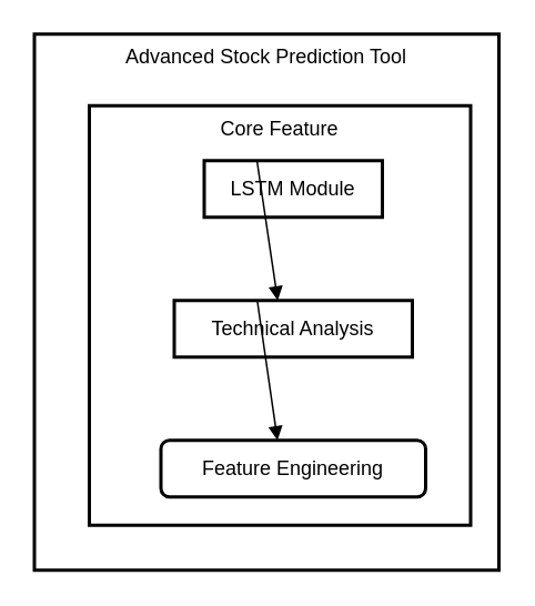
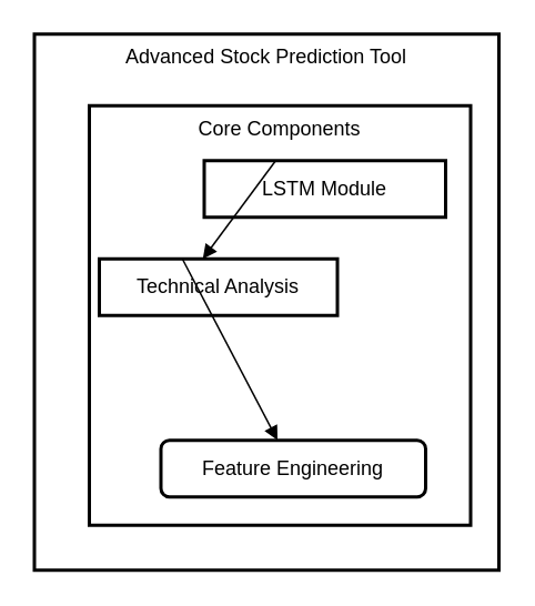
  <mxCell id="0" />
  <mxCell id="1" parent="0" />
  <mxCell id="2" value="Advanced Stock Prediction Tool" style="whiteSpace=wrap;strokeWidth=2;verticalAlign=top;" parent="1" vertex="1"><mxGeometry width="279" height="322" as="geometry" x="20" y="20" /></mxCell>
- <mxCell id="3" value="Core Feature" style="whiteSpace=wrap;strokeWidth=2;verticalAlign=top;" parent="2" vertex="1"><mxGeometry x="33" y="43" width="229" height="252" as="geometry" /></mxCell>
- <mxCell id="4" value="LSTM Module" style="whiteSpace=wrap;strokeWidth=2;" parent="3" vertex="1"><mxGeometry x="69" y="33" width="107" height="34" as="geometry" /></mxCell>
- <mxCell id="5" value="Technical Analysis" style="whiteSpace=wrap;strokeWidth=2;" parent="3" vertex="1"><mxGeometry x="51" y="117" width="143" height="34" as="geometry" /></mxCell>
+ <mxCell id="3" value="Core Components" style="whiteSpace=wrap;strokeWidth=2;verticalAlign=top;" parent="2" vertex="1"><mxGeometry x="33" y="43" width="229" height="252" as="geometry" /></mxCell>
+ <mxCell id="4" value="LSTM Module" style="whiteSpace=wrap;strokeWidth=2;" parent="3" vertex="1"><mxGeometry x="69" y="33" width="145" height="34" as="geometry" /></mxCell>
+ <mxCell id="5" value="Technical Analysis" style="whiteSpace=wrap;strokeWidth=2;" parent="3" vertex="1"><mxGeometry x="6" y="92" width="143" height="34" as="geometry" /></mxCell>
  <mxCell id="6" value="Feature Engineering" style="whiteSpace=wrap;strokeWidth=2;rounded=1;" parent="3" vertex="1"><mxGeometry x="43" y="201" width="159" height="34" as="geometry" /></mxCell>
  <mxCell id="7" value="" style="curved=1;startArrow=none;endArrow=block;exitX=0.19;exitY=-0.26;entryX=0.27;entryY=-1.26;" parent="3" source="4" target="5" edge="1"><mxGeometry relative="1" as="geometry"><Array as="points" /></mxGeometry></mxCell>
  <mxCell id="8" value="" style="curved=1;startArrow=none;endArrow=block;exitX=0.27;exitY=-0.26;entryX=0.29;entryY=-1.26;" parent="3" source="5" target="6" edge="1"><mxGeometry relative="1" as="geometry"><Array as="points" /></mxGeometry></mxCell>
